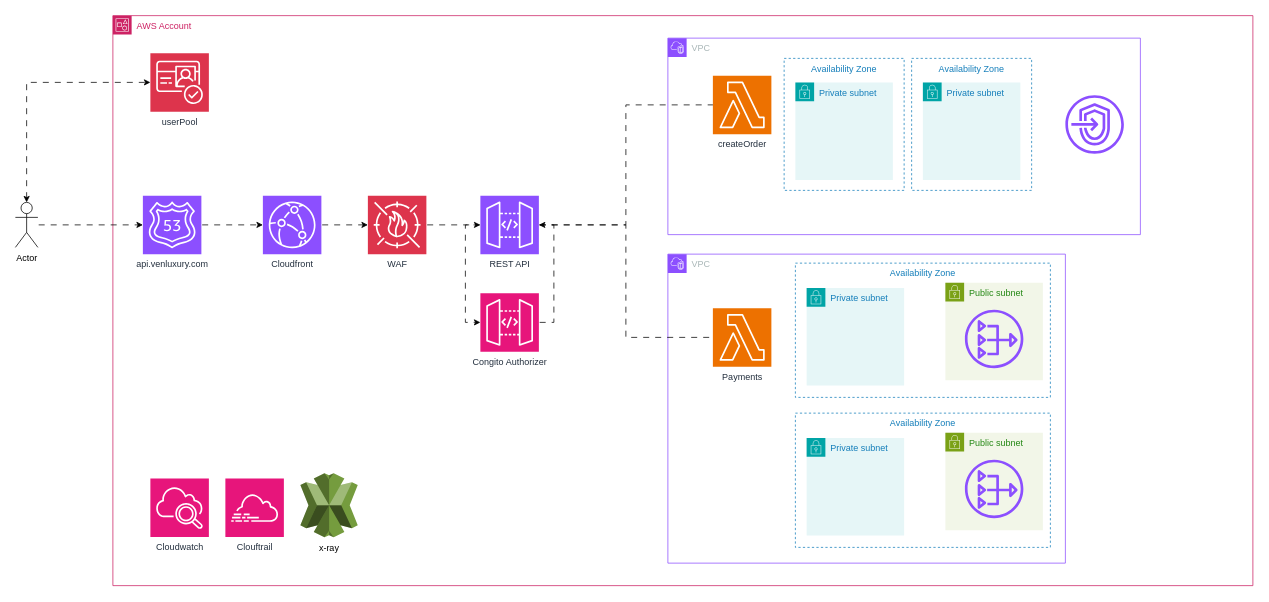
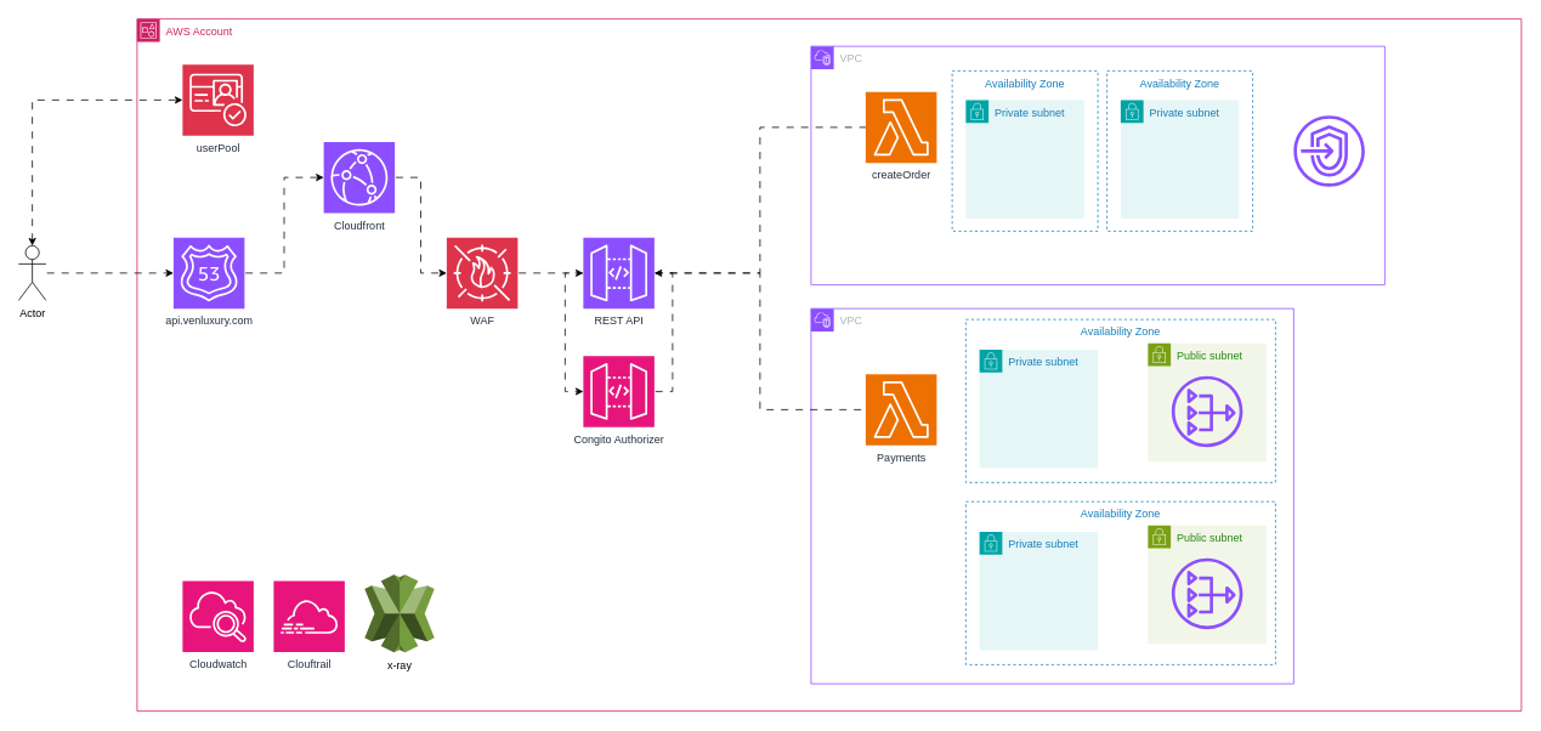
  <mxCell id="0" />
  <mxCell id="1" parent="0" />
  <mxCell id="2" value="AWS Account" style="points=[[0,0],[0.25,0],[0.5,0],[0.75,0],[1,0],[1,0.25],[1,0.5],[1,0.75],[1,1],[0.75,1],[0.5,1],[0.25,1],[0,1],[0,0.75],[0,0.5],[0,0.25]];outlineConnect=0;gradientColor=none;html=1;whiteSpace=wrap;fontSize=12;fontStyle=0;container=1;pointerEvents=0;collapsible=0;recursiveResize=0;shape=mxgraph.aws4.group;grIcon=mxgraph.aws4.group_account;strokeColor=#CD2264;fillColor=none;verticalAlign=top;align=left;spacingLeft=30;fontColor=#CD2264;dashed=0;" vertex="1" parent="1"><mxGeometry x="150" y="20" width="1520" height="760" as="geometry" /></mxCell>
  <mxCell id="3" value="VPC" style="points=[[0,0],[0.25,0],[0.5,0],[0.75,0],[1,0],[1,0.25],[1,0.5],[1,0.75],[1,1],[0.75,1],[0.5,1],[0.25,1],[0,1],[0,0.75],[0,0.5],[0,0.25]];outlineConnect=0;gradientColor=none;html=1;whiteSpace=wrap;fontSize=12;fontStyle=0;container=1;pointerEvents=0;collapsible=0;recursiveResize=0;shape=mxgraph.aws4.group;grIcon=mxgraph.aws4.group_vpc2;strokeColor=#8C4FFF;fillColor=none;verticalAlign=top;align=left;spacingLeft=30;fontColor=#AAB7B8;dashed=0;" vertex="1" parent="2"><mxGeometry x="740" y="318" width="530" height="412" as="geometry" /></mxCell>
  <mxCell id="4" value="Payments" style="sketch=0;points=[[0,0,0],[0.25,0,0],[0.5,0,0],[0.75,0,0],[1,0,0],[0,1,0],[0.25,1,0],[0.5,1,0],[0.75,1,0],[1,1,0],[0,0.25,0],[0,0.5,0],[0,0.75,0],[1,0.25,0],[1,0.5,0],[1,0.75,0]];outlineConnect=0;fontColor=#232F3E;fillColor=#ED7100;strokeColor=#ffffff;dashed=0;verticalLabelPosition=bottom;verticalAlign=top;align=center;html=1;fontSize=12;fontStyle=0;aspect=fixed;shape=mxgraph.aws4.resourceIcon;resIcon=mxgraph.aws4.lambda;" vertex="1" parent="3"><mxGeometry x="60" y="72" width="78" height="78" as="geometry" /></mxCell>
  <mxCell id="5" value="Public subnet" style="points=[[0,0],[0.25,0],[0.5,0],[0.75,0],[1,0],[1,0.25],[1,0.5],[1,0.75],[1,1],[0.75,1],[0.5,1],[0.25,1],[0,1],[0,0.75],[0,0.5],[0,0.25]];outlineConnect=0;gradientColor=none;html=1;whiteSpace=wrap;fontSize=12;fontStyle=0;container=1;pointerEvents=0;collapsible=0;recursiveResize=0;shape=mxgraph.aws4.group;grIcon=mxgraph.aws4.group_security_group;grStroke=0;strokeColor=#7AA116;fillColor=#F2F6E8;verticalAlign=top;align=left;spacingLeft=30;fontColor=#248814;dashed=0;" vertex="1" parent="3"><mxGeometry x="370" y="38" width="130" height="130" as="geometry" /></mxCell>
  <mxCell id="6" value="" style="sketch=0;outlineConnect=0;fontColor=#232F3E;gradientColor=none;fillColor=#8C4FFF;strokeColor=none;dashed=0;verticalLabelPosition=bottom;verticalAlign=top;align=center;html=1;fontSize=12;fontStyle=0;aspect=fixed;pointerEvents=1;shape=mxgraph.aws4.nat_gateway;" vertex="1" parent="5"><mxGeometry x="26" y="36" width="78" height="78" as="geometry" /></mxCell>
  <mxCell id="7" value="Availability Zone" style="fillColor=none;strokeColor=#147EBA;dashed=1;verticalAlign=top;fontStyle=0;fontColor=#147EBA;whiteSpace=wrap;html=1;" vertex="1" parent="3"><mxGeometry x="170" y="12" width="340" height="179" as="geometry" /></mxCell>
  <mxCell id="8" value="Private subnet" style="points=[[0,0],[0.25,0],[0.5,0],[0.75,0],[1,0],[1,0.25],[1,0.5],[1,0.75],[1,1],[0.75,1],[0.5,1],[0.25,1],[0,1],[0,0.75],[0,0.5],[0,0.25]];outlineConnect=0;gradientColor=none;html=1;whiteSpace=wrap;fontSize=12;fontStyle=0;container=1;pointerEvents=0;collapsible=0;recursiveResize=0;shape=mxgraph.aws4.group;grIcon=mxgraph.aws4.group_security_group;grStroke=0;strokeColor=#00A4A6;fillColor=#E6F6F7;verticalAlign=top;align=left;spacingLeft=30;fontColor=#147EBA;dashed=0;" vertex="1" parent="3"><mxGeometry x="185" y="45" width="130" height="130" as="geometry" /></mxCell>
  <mxCell id="9" value="Public subnet" style="points=[[0,0],[0.25,0],[0.5,0],[0.75,0],[1,0],[1,0.25],[1,0.5],[1,0.75],[1,1],[0.75,1],[0.5,1],[0.25,1],[0,1],[0,0.75],[0,0.5],[0,0.25]];outlineConnect=0;gradientColor=none;html=1;whiteSpace=wrap;fontSize=12;fontStyle=0;container=1;pointerEvents=0;collapsible=0;recursiveResize=0;shape=mxgraph.aws4.group;grIcon=mxgraph.aws4.group_security_group;grStroke=0;strokeColor=#7AA116;fillColor=#F2F6E8;verticalAlign=top;align=left;spacingLeft=30;fontColor=#248814;dashed=0;" vertex="1" parent="3"><mxGeometry x="370" y="238" width="130" height="130" as="geometry" /></mxCell>
  <mxCell id="10" value="" style="sketch=0;outlineConnect=0;fontColor=#232F3E;gradientColor=none;fillColor=#8C4FFF;strokeColor=none;dashed=0;verticalLabelPosition=bottom;verticalAlign=top;align=center;html=1;fontSize=12;fontStyle=0;aspect=fixed;pointerEvents=1;shape=mxgraph.aws4.nat_gateway;" vertex="1" parent="9"><mxGeometry x="26" y="36" width="78" height="78" as="geometry" /></mxCell>
  <mxCell id="11" value="Availability Zone" style="fillColor=none;strokeColor=#147EBA;dashed=1;verticalAlign=top;fontStyle=0;fontColor=#147EBA;whiteSpace=wrap;html=1;" vertex="1" parent="3"><mxGeometry x="170" y="212" width="340" height="179" as="geometry" /></mxCell>
  <mxCell id="12" value="Private subnet" style="points=[[0,0],[0.25,0],[0.5,0],[0.75,0],[1,0],[1,0.25],[1,0.5],[1,0.75],[1,1],[0.75,1],[0.5,1],[0.25,1],[0,1],[0,0.75],[0,0.5],[0,0.25]];outlineConnect=0;gradientColor=none;html=1;whiteSpace=wrap;fontSize=12;fontStyle=0;container=1;pointerEvents=0;collapsible=0;recursiveResize=0;shape=mxgraph.aws4.group;grIcon=mxgraph.aws4.group_security_group;grStroke=0;strokeColor=#00A4A6;fillColor=#E6F6F7;verticalAlign=top;align=left;spacingLeft=30;fontColor=#147EBA;dashed=0;" vertex="1" parent="3"><mxGeometry x="185" y="245" width="130" height="130" as="geometry" /></mxCell>
  <mxCell id="13" value="VPC" style="points=[[0,0],[0.25,0],[0.5,0],[0.75,0],[1,0],[1,0.25],[1,0.5],[1,0.75],[1,1],[0.75,1],[0.5,1],[0.25,1],[0,1],[0,0.75],[0,0.5],[0,0.25]];outlineConnect=0;gradientColor=none;html=1;whiteSpace=wrap;fontSize=12;fontStyle=0;container=1;pointerEvents=0;collapsible=0;recursiveResize=0;shape=mxgraph.aws4.group;grIcon=mxgraph.aws4.group_vpc2;strokeColor=#8C4FFF;fillColor=none;verticalAlign=top;align=left;spacingLeft=30;fontColor=#AAB7B8;dashed=0;" vertex="1" parent="2"><mxGeometry x="740" y="30" width="630" height="262" as="geometry" /></mxCell>
  <mxCell id="14" value="Availability Zone" style="fillColor=none;strokeColor=#147EBA;dashed=1;verticalAlign=top;fontStyle=0;fontColor=#147EBA;whiteSpace=wrap;html=1;" vertex="1" parent="13"><mxGeometry x="155" y="27" width="160" height="176" as="geometry" /></mxCell>
  <mxCell id="15" value="Availability Zone" style="fillColor=none;strokeColor=#147EBA;dashed=1;verticalAlign=top;fontStyle=0;fontColor=#147EBA;whiteSpace=wrap;html=1;" vertex="1" parent="13"><mxGeometry x="325" y="27" width="160" height="176" as="geometry" /></mxCell>
  <mxCell id="16" value="createOrder" style="sketch=0;points=[[0,0,0],[0.25,0,0],[0.5,0,0],[0.75,0,0],[1,0,0],[0,1,0],[0.25,1,0],[0.5,1,0],[0.75,1,0],[1,1,0],[0,0.25,0],[0,0.5,0],[0,0.75,0],[1,0.25,0],[1,0.5,0],[1,0.75,0]];outlineConnect=0;fontColor=#232F3E;fillColor=#ED7100;strokeColor=#ffffff;dashed=0;verticalLabelPosition=bottom;verticalAlign=top;align=center;html=1;fontSize=12;fontStyle=0;aspect=fixed;shape=mxgraph.aws4.resourceIcon;resIcon=mxgraph.aws4.lambda;" vertex="1" parent="13"><mxGeometry x="60" y="50" width="78" height="78" as="geometry" /></mxCell>
  <mxCell id="17" value="Private subnet" style="points=[[0,0],[0.25,0],[0.5,0],[0.75,0],[1,0],[1,0.25],[1,0.5],[1,0.75],[1,1],[0.75,1],[0.5,1],[0.25,1],[0,1],[0,0.75],[0,0.5],[0,0.25]];outlineConnect=0;gradientColor=none;html=1;whiteSpace=wrap;fontSize=12;fontStyle=0;container=1;pointerEvents=0;collapsible=0;recursiveResize=0;shape=mxgraph.aws4.group;grIcon=mxgraph.aws4.group_security_group;grStroke=0;strokeColor=#00A4A6;fillColor=#E6F6F7;verticalAlign=top;align=left;spacingLeft=30;fontColor=#147EBA;dashed=0;" vertex="1" parent="13"><mxGeometry x="170" y="59" width="130" height="130" as="geometry" /></mxCell>
  <mxCell id="18" value="Private subnet" style="points=[[0,0],[0.25,0],[0.5,0],[0.75,0],[1,0],[1,0.25],[1,0.5],[1,0.75],[1,1],[0.75,1],[0.5,1],[0.25,1],[0,1],[0,0.75],[0,0.5],[0,0.25]];outlineConnect=0;gradientColor=none;html=1;whiteSpace=wrap;fontSize=12;fontStyle=0;container=1;pointerEvents=0;collapsible=0;recursiveResize=0;shape=mxgraph.aws4.group;grIcon=mxgraph.aws4.group_security_group;grStroke=0;strokeColor=#00A4A6;fillColor=#E6F6F7;verticalAlign=top;align=left;spacingLeft=30;fontColor=#147EBA;dashed=0;" vertex="1" parent="13"><mxGeometry x="340" y="59" width="130" height="130" as="geometry" /></mxCell>
  <mxCell id="19" value="" style="sketch=0;outlineConnect=0;fontColor=#232F3E;gradientColor=none;fillColor=#8C4FFF;strokeColor=none;dashed=0;verticalLabelPosition=bottom;verticalAlign=top;align=center;html=1;fontSize=12;fontStyle=0;aspect=fixed;pointerEvents=1;shape=mxgraph.aws4.endpoints;" vertex="1" parent="13"><mxGeometry x="530" y="76" width="78" height="78" as="geometry" /></mxCell>
  <mxCell id="20" value="api.venluxury.com" style="sketch=0;points=[[0,0,0],[0.25,0,0],[0.5,0,0],[0.75,0,0],[1,0,0],[0,1,0],[0.25,1,0],[0.5,1,0],[0.75,1,0],[1,1,0],[0,0.25,0],[0,0.5,0],[0,0.75,0],[1,0.25,0],[1,0.5,0],[1,0.75,0]];outlineConnect=0;fontColor=#232F3E;fillColor=#8C4FFF;strokeColor=#ffffff;dashed=0;verticalLabelPosition=bottom;verticalAlign=top;align=center;html=1;fontSize=12;fontStyle=0;aspect=fixed;shape=mxgraph.aws4.resourceIcon;resIcon=mxgraph.aws4.route_53;" vertex="1" parent="2"><mxGeometry x="40" y="240" width="78" height="78" as="geometry" /></mxCell>
- <mxCell id="21" value="Cloudfront" style="sketch=0;points=[[0,0,0],[0.25,0,0],[0.5,0,0],[0.75,0,0],[1,0,0],[0,1,0],[0.25,1,0],[0.5,1,0],[0.75,1,0],[1,1,0],[0,0.25,0],[0,0.5,0],[0,0.75,0],[1,0.25,0],[1,0.5,0],[1,0.75,0]];outlineConnect=0;fontColor=#232F3E;fillColor=#8C4FFF;strokeColor=#ffffff;dashed=0;verticalLabelPosition=bottom;verticalAlign=top;align=center;html=1;fontSize=12;fontStyle=0;aspect=fixed;shape=mxgraph.aws4.resourceIcon;resIcon=mxgraph.aws4.cloudfront;" vertex="1" parent="2"><mxGeometry x="200" y="240" width="78" height="78" as="geometry" /></mxCell>
+ <mxCell id="21" value="Cloudfront" style="sketch=0;points=[[0,0,0],[0.25,0,0],[0.5,0,0],[0.75,0,0],[1,0,0],[0,1,0],[0.25,1,0],[0.5,1,0],[0.75,1,0],[1,1,0],[0,0.25,0],[0,0.5,0],[0,0.75,0],[1,0.25,0],[1,0.5,0],[1,0.75,0]];outlineConnect=0;fontColor=#232F3E;fillColor=#8C4FFF;strokeColor=#ffffff;dashed=0;verticalLabelPosition=bottom;verticalAlign=top;align=center;html=1;fontSize=12;fontStyle=0;aspect=fixed;shape=mxgraph.aws4.resourceIcon;resIcon=mxgraph.aws4.cloudfront;" vertex="1" parent="2"><mxGeometry x="205" y="135" width="78" height="78" as="geometry" /></mxCell>
  <mxCell id="22" style="edgeStyle=orthogonalEdgeStyle;rounded=0;orthogonalLoop=1;jettySize=auto;html=1;entryX=0;entryY=0.5;entryDx=0;entryDy=0;entryPerimeter=0;flowAnimation=1;" edge="1" parent="2" source="20" target="21"><mxGeometry relative="1" as="geometry" /></mxCell>
  <mxCell id="23" value="userPool" style="sketch=0;points=[[0,0,0],[0.25,0,0],[0.5,0,0],[0.75,0,0],[1,0,0],[0,1,0],[0.25,1,0],[0.5,1,0],[0.75,1,0],[1,1,0],[0,0.25,0],[0,0.5,0],[0,0.75,0],[1,0.25,0],[1,0.5,0],[1,0.75,0]];outlineConnect=0;fontColor=#232F3E;fillColor=#DD344C;strokeColor=#ffffff;dashed=0;verticalLabelPosition=bottom;verticalAlign=top;align=center;html=1;fontSize=12;fontStyle=0;aspect=fixed;shape=mxgraph.aws4.resourceIcon;resIcon=mxgraph.aws4.cognito;" vertex="1" parent="2"><mxGeometry x="50" y="50" width="78" height="78" as="geometry" /></mxCell>
  <mxCell id="24" value="REST API" style="sketch=0;points=[[0,0,0],[0.25,0,0],[0.5,0,0],[0.75,0,0],[1,0,0],[0,1,0],[0.25,1,0],[0.5,1,0],[0.75,1,0],[1,1,0],[0,0.25,0],[0,0.5,0],[0,0.75,0],[1,0.25,0],[1,0.5,0],[1,0.75,0]];outlineConnect=0;fontColor=#232F3E;fillColor=#8C4FFF;strokeColor=#ffffff;dashed=0;verticalLabelPosition=bottom;verticalAlign=top;align=center;html=1;fontSize=12;fontStyle=0;aspect=fixed;shape=mxgraph.aws4.resourceIcon;resIcon=mxgraph.aws4.api_gateway;" vertex="1" parent="2"><mxGeometry x="490" y="240" width="78" height="78" as="geometry" /></mxCell>
  <mxCell id="25" value="Congito Authorizer" style="sketch=0;points=[[0,0,0],[0.25,0,0],[0.5,0,0],[0.75,0,0],[1,0,0],[0,1,0],[0.25,1,0],[0.5,1,0],[0.75,1,0],[1,1,0],[0,0.25,0],[0,0.5,0],[0,0.75,0],[1,0.25,0],[1,0.5,0],[1,0.75,0]];outlineConnect=0;fontColor=#232F3E;fillColor=#E7157B;strokeColor=#ffffff;dashed=0;verticalLabelPosition=bottom;verticalAlign=top;align=center;html=1;fontSize=12;fontStyle=0;aspect=fixed;shape=mxgraph.aws4.resourceIcon;resIcon=mxgraph.aws4.api_gateway;" vertex="1" parent="2"><mxGeometry x="490" y="370" width="78" height="78" as="geometry" /></mxCell>
  <mxCell id="26" value="WAF" style="sketch=0;points=[[0,0,0],[0.25,0,0],[0.5,0,0],[0.75,0,0],[1,0,0],[0,1,0],[0.25,1,0],[0.5,1,0],[0.75,1,0],[1,1,0],[0,0.25,0],[0,0.5,0],[0,0.75,0],[1,0.25,0],[1,0.5,0],[1,0.75,0]];outlineConnect=0;fontColor=#232F3E;fillColor=#DD344C;strokeColor=#ffffff;dashed=0;verticalLabelPosition=bottom;verticalAlign=top;align=center;html=1;fontSize=12;fontStyle=0;aspect=fixed;shape=mxgraph.aws4.resourceIcon;resIcon=mxgraph.aws4.waf;" vertex="1" parent="2"><mxGeometry x="340" y="240" width="78" height="78" as="geometry" /></mxCell>
  <mxCell id="27" style="edgeStyle=orthogonalEdgeStyle;rounded=0;orthogonalLoop=1;jettySize=auto;html=1;entryX=0;entryY=0.5;entryDx=0;entryDy=0;entryPerimeter=0;flowAnimation=1;" edge="1" parent="2" source="21" target="26"><mxGeometry relative="1" as="geometry" /></mxCell>
  <mxCell id="28" style="edgeStyle=orthogonalEdgeStyle;rounded=0;orthogonalLoop=1;jettySize=auto;html=1;entryX=0;entryY=0.5;entryDx=0;entryDy=0;entryPerimeter=0;flowAnimation=1;" edge="1" parent="2" source="26" target="24"><mxGeometry relative="1" as="geometry"><Array as="points"><mxPoint x="450" y="279" /><mxPoint x="450" y="279" /></Array></mxGeometry></mxCell>
  <mxCell id="29" style="edgeStyle=orthogonalEdgeStyle;rounded=0;orthogonalLoop=1;jettySize=auto;html=1;entryX=1;entryY=0.5;entryDx=0;entryDy=0;entryPerimeter=0;flowAnimation=1;" edge="1" parent="2" source="25" target="24"><mxGeometry relative="1" as="geometry"><Array as="points"><mxPoint x="588" y="409" /><mxPoint x="588" y="279" /></Array></mxGeometry></mxCell>
  <mxCell id="30" style="edgeStyle=orthogonalEdgeStyle;rounded=0;orthogonalLoop=1;jettySize=auto;html=1;entryX=0;entryY=0.5;entryDx=0;entryDy=0;entryPerimeter=0;flowAnimation=1;" edge="1" parent="2" source="24" target="25"><mxGeometry relative="1" as="geometry"><Array as="points"><mxPoint x="470" y="279" /><mxPoint x="470" y="409" /></Array></mxGeometry></mxCell>
  <mxCell id="31" value="Cloudwatch" style="sketch=0;points=[[0,0,0],[0.25,0,0],[0.5,0,0],[0.75,0,0],[1,0,0],[0,1,0],[0.25,1,0],[0.5,1,0],[0.75,1,0],[1,1,0],[0,0.25,0],[0,0.5,0],[0,0.75,0],[1,0.25,0],[1,0.5,0],[1,0.75,0]];points=[[0,0,0],[0.25,0,0],[0.5,0,0],[0.75,0,0],[1,0,0],[0,1,0],[0.25,1,0],[0.5,1,0],[0.75,1,0],[1,1,0],[0,0.25,0],[0,0.5,0],[0,0.75,0],[1,0.25,0],[1,0.5,0],[1,0.75,0]];outlineConnect=0;fontColor=#232F3E;fillColor=#E7157B;strokeColor=#ffffff;dashed=0;verticalLabelPosition=bottom;verticalAlign=top;align=center;html=1;fontSize=12;fontStyle=0;aspect=fixed;shape=mxgraph.aws4.resourceIcon;resIcon=mxgraph.aws4.cloudwatch_2;" vertex="1" parent="2"><mxGeometry x="50" y="617" width="78" height="78" as="geometry" /></mxCell>
  <mxCell id="32" value="Clouftrail" style="sketch=0;points=[[0,0,0],[0.25,0,0],[0.5,0,0],[0.75,0,0],[1,0,0],[0,1,0],[0.25,1,0],[0.5,1,0],[0.75,1,0],[1,1,0],[0,0.25,0],[0,0.5,0],[0,0.75,0],[1,0.25,0],[1,0.5,0],[1,0.75,0]];points=[[0,0,0],[0.25,0,0],[0.5,0,0],[0.75,0,0],[1,0,0],[0,1,0],[0.25,1,0],[0.5,1,0],[0.75,1,0],[1,1,0],[0,0.25,0],[0,0.5,0],[0,0.75,0],[1,0.25,0],[1,0.5,0],[1,0.75,0]];outlineConnect=0;fontColor=#232F3E;fillColor=#E7157B;strokeColor=#ffffff;dashed=0;verticalLabelPosition=bottom;verticalAlign=top;align=center;html=1;fontSize=12;fontStyle=0;aspect=fixed;shape=mxgraph.aws4.resourceIcon;resIcon=mxgraph.aws4.cloudtrail;" vertex="1" parent="2"><mxGeometry x="150" y="617" width="78" height="78" as="geometry" /></mxCell>
  <mxCell id="33" value="x-ray" style="outlineConnect=0;dashed=0;verticalLabelPosition=bottom;verticalAlign=top;align=center;html=1;shape=mxgraph.aws3.x_ray;fillColor=#759C3E;gradientColor=none;" vertex="1" parent="2"><mxGeometry x="250" y="610" width="76.5" height="85.5" as="geometry" /></mxCell>
  <mxCell id="34" style="edgeStyle=orthogonalEdgeStyle;rounded=0;orthogonalLoop=1;jettySize=auto;html=1;entryX=0;entryY=0.5;entryDx=0;entryDy=0;entryPerimeter=0;flowAnimation=1;endArrow=none;" edge="1" parent="2" source="24" target="16"><mxGeometry relative="1" as="geometry" /></mxCell>
  <mxCell id="35" style="edgeStyle=orthogonalEdgeStyle;rounded=0;orthogonalLoop=1;jettySize=auto;html=1;entryX=0;entryY=0.5;entryDx=0;entryDy=0;entryPerimeter=0;flowAnimation=1;endArrow=none;" edge="1" parent="2" source="24" target="4"><mxGeometry relative="1" as="geometry" /></mxCell>
  <mxCell id="36" value="Actor" style="shape=umlActor;verticalLabelPosition=bottom;verticalAlign=top;html=1;outlineConnect=0;" vertex="1" parent="1"><mxGeometry x="20" y="269" width="30" height="60" as="geometry" /></mxCell>
  <mxCell id="37" style="edgeStyle=orthogonalEdgeStyle;rounded=0;orthogonalLoop=1;jettySize=auto;html=1;entryX=0;entryY=0.5;entryDx=0;entryDy=0;entryPerimeter=0;flowAnimation=1;" edge="1" parent="1" source="36" target="20"><mxGeometry relative="1" as="geometry" /></mxCell>
  <mxCell id="38" style="rounded=0;orthogonalLoop=1;jettySize=auto;html=1;entryX=0.5;entryY=0;entryDx=0;entryDy=0;entryPerimeter=0;startArrow=classic;startFill=1;flowAnimation=1;" edge="1" parent="1" source="23" target="36"><mxGeometry relative="1" as="geometry"><mxPoint x="40" y="330" as="targetPoint" /><Array as="points"><mxPoint x="110" y="109" /><mxPoint x="35" y="109" /></Array></mxGeometry></mxCell>
